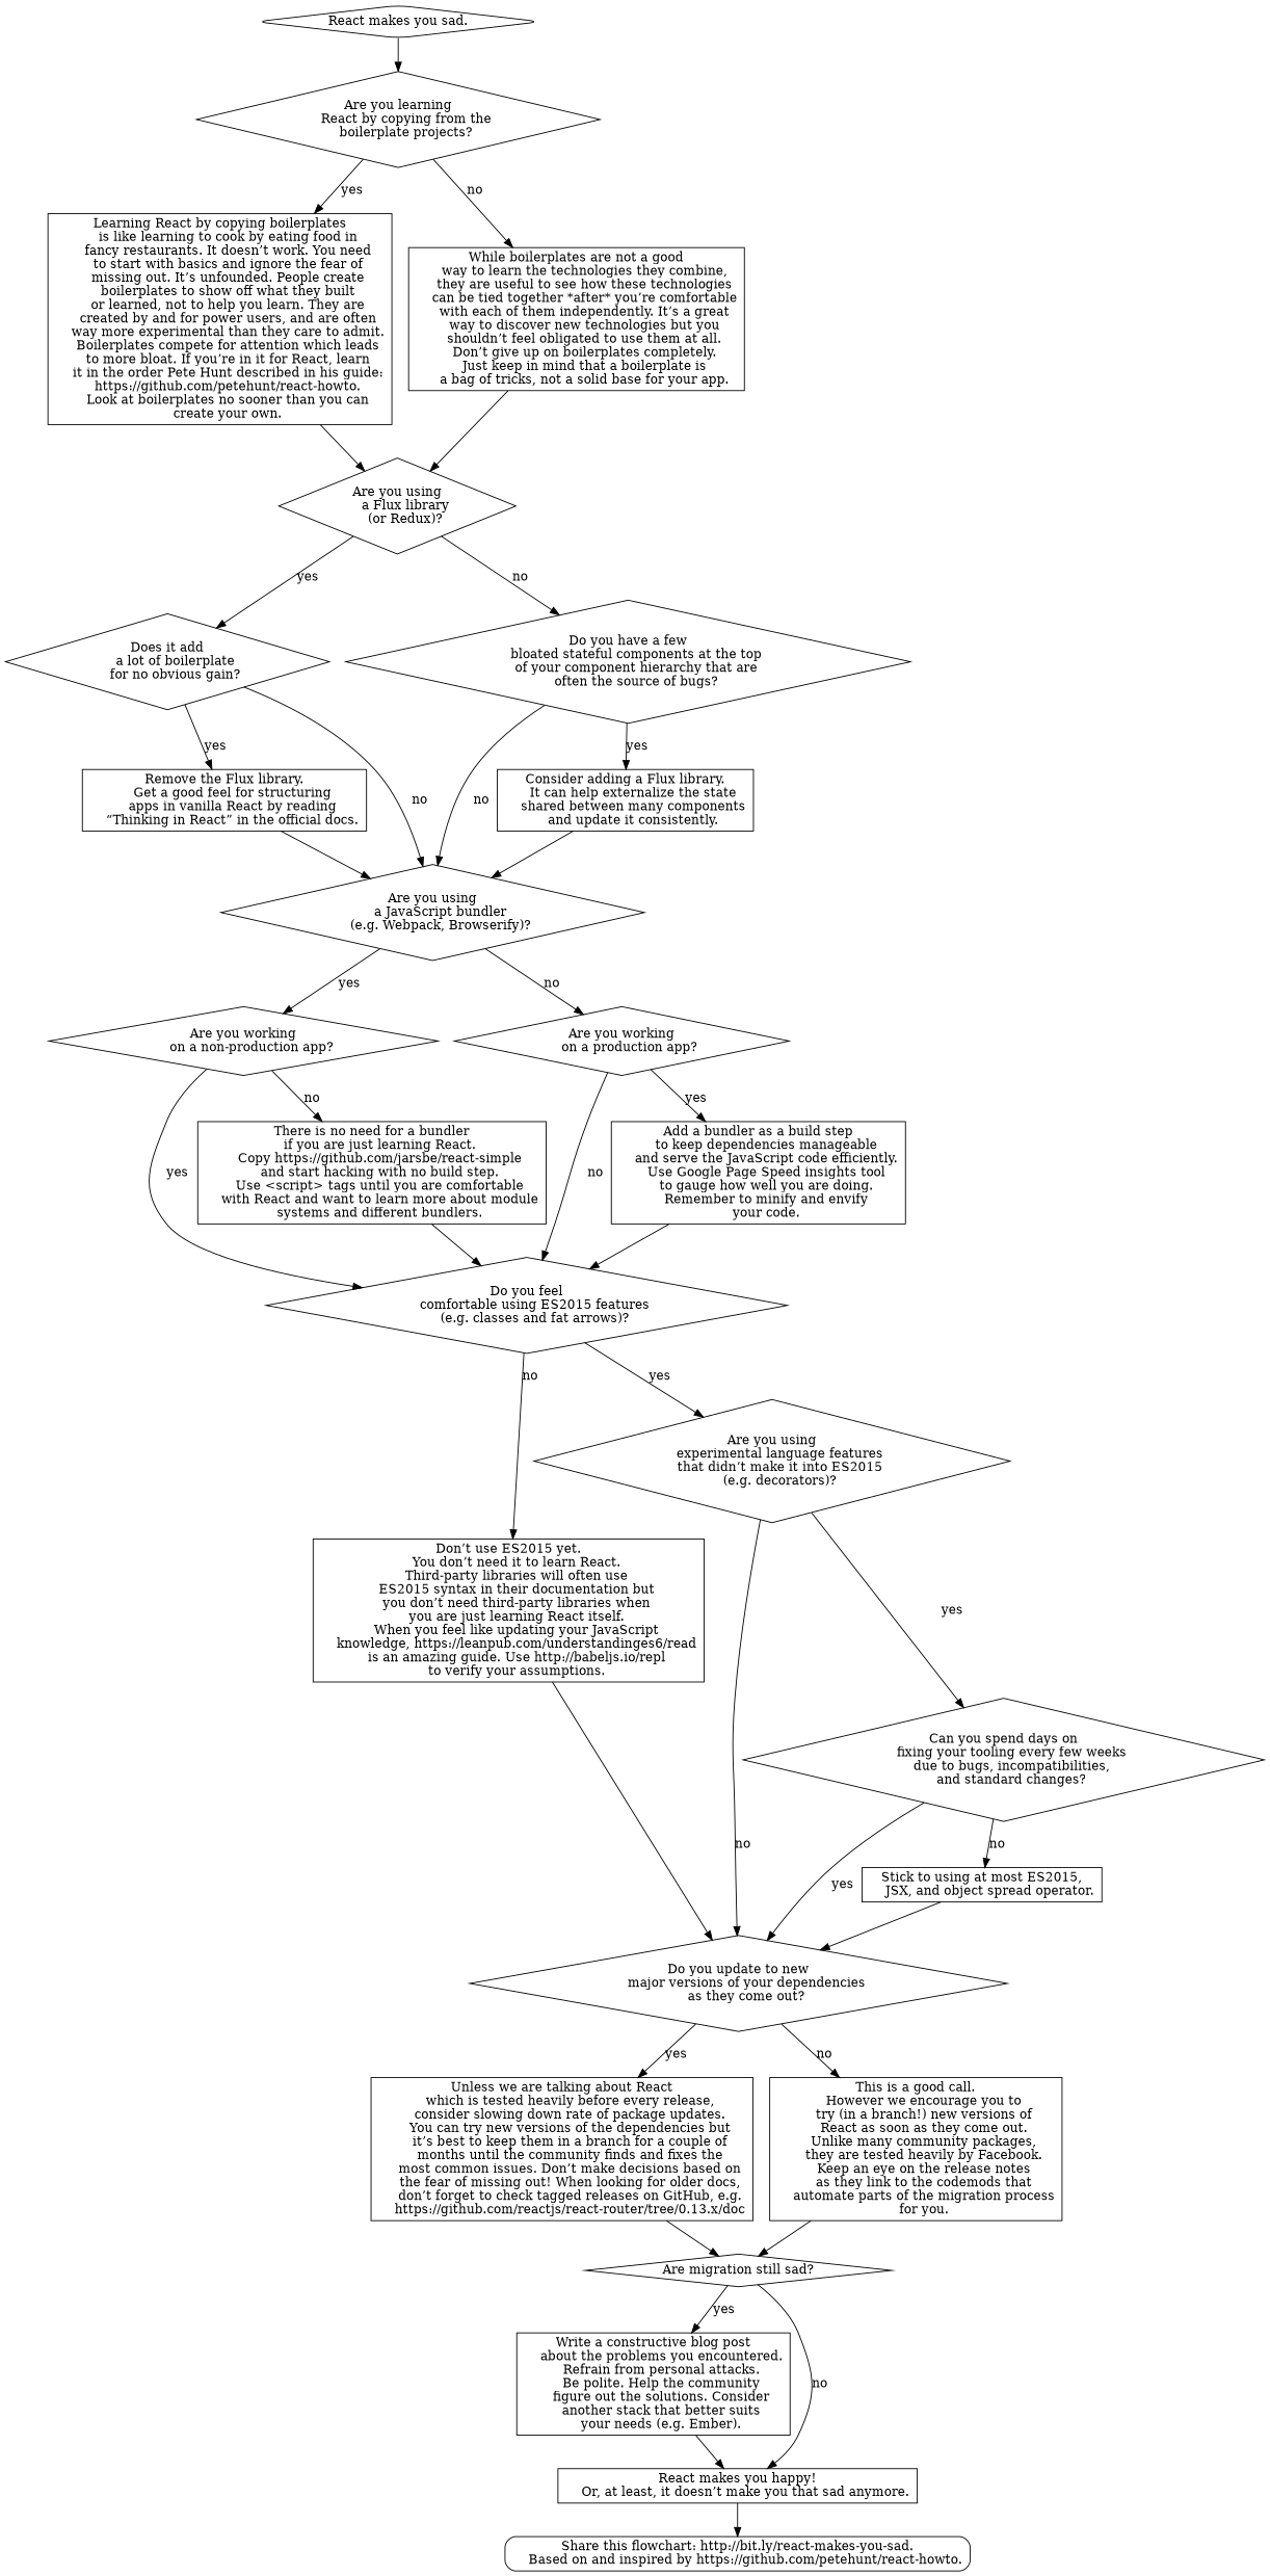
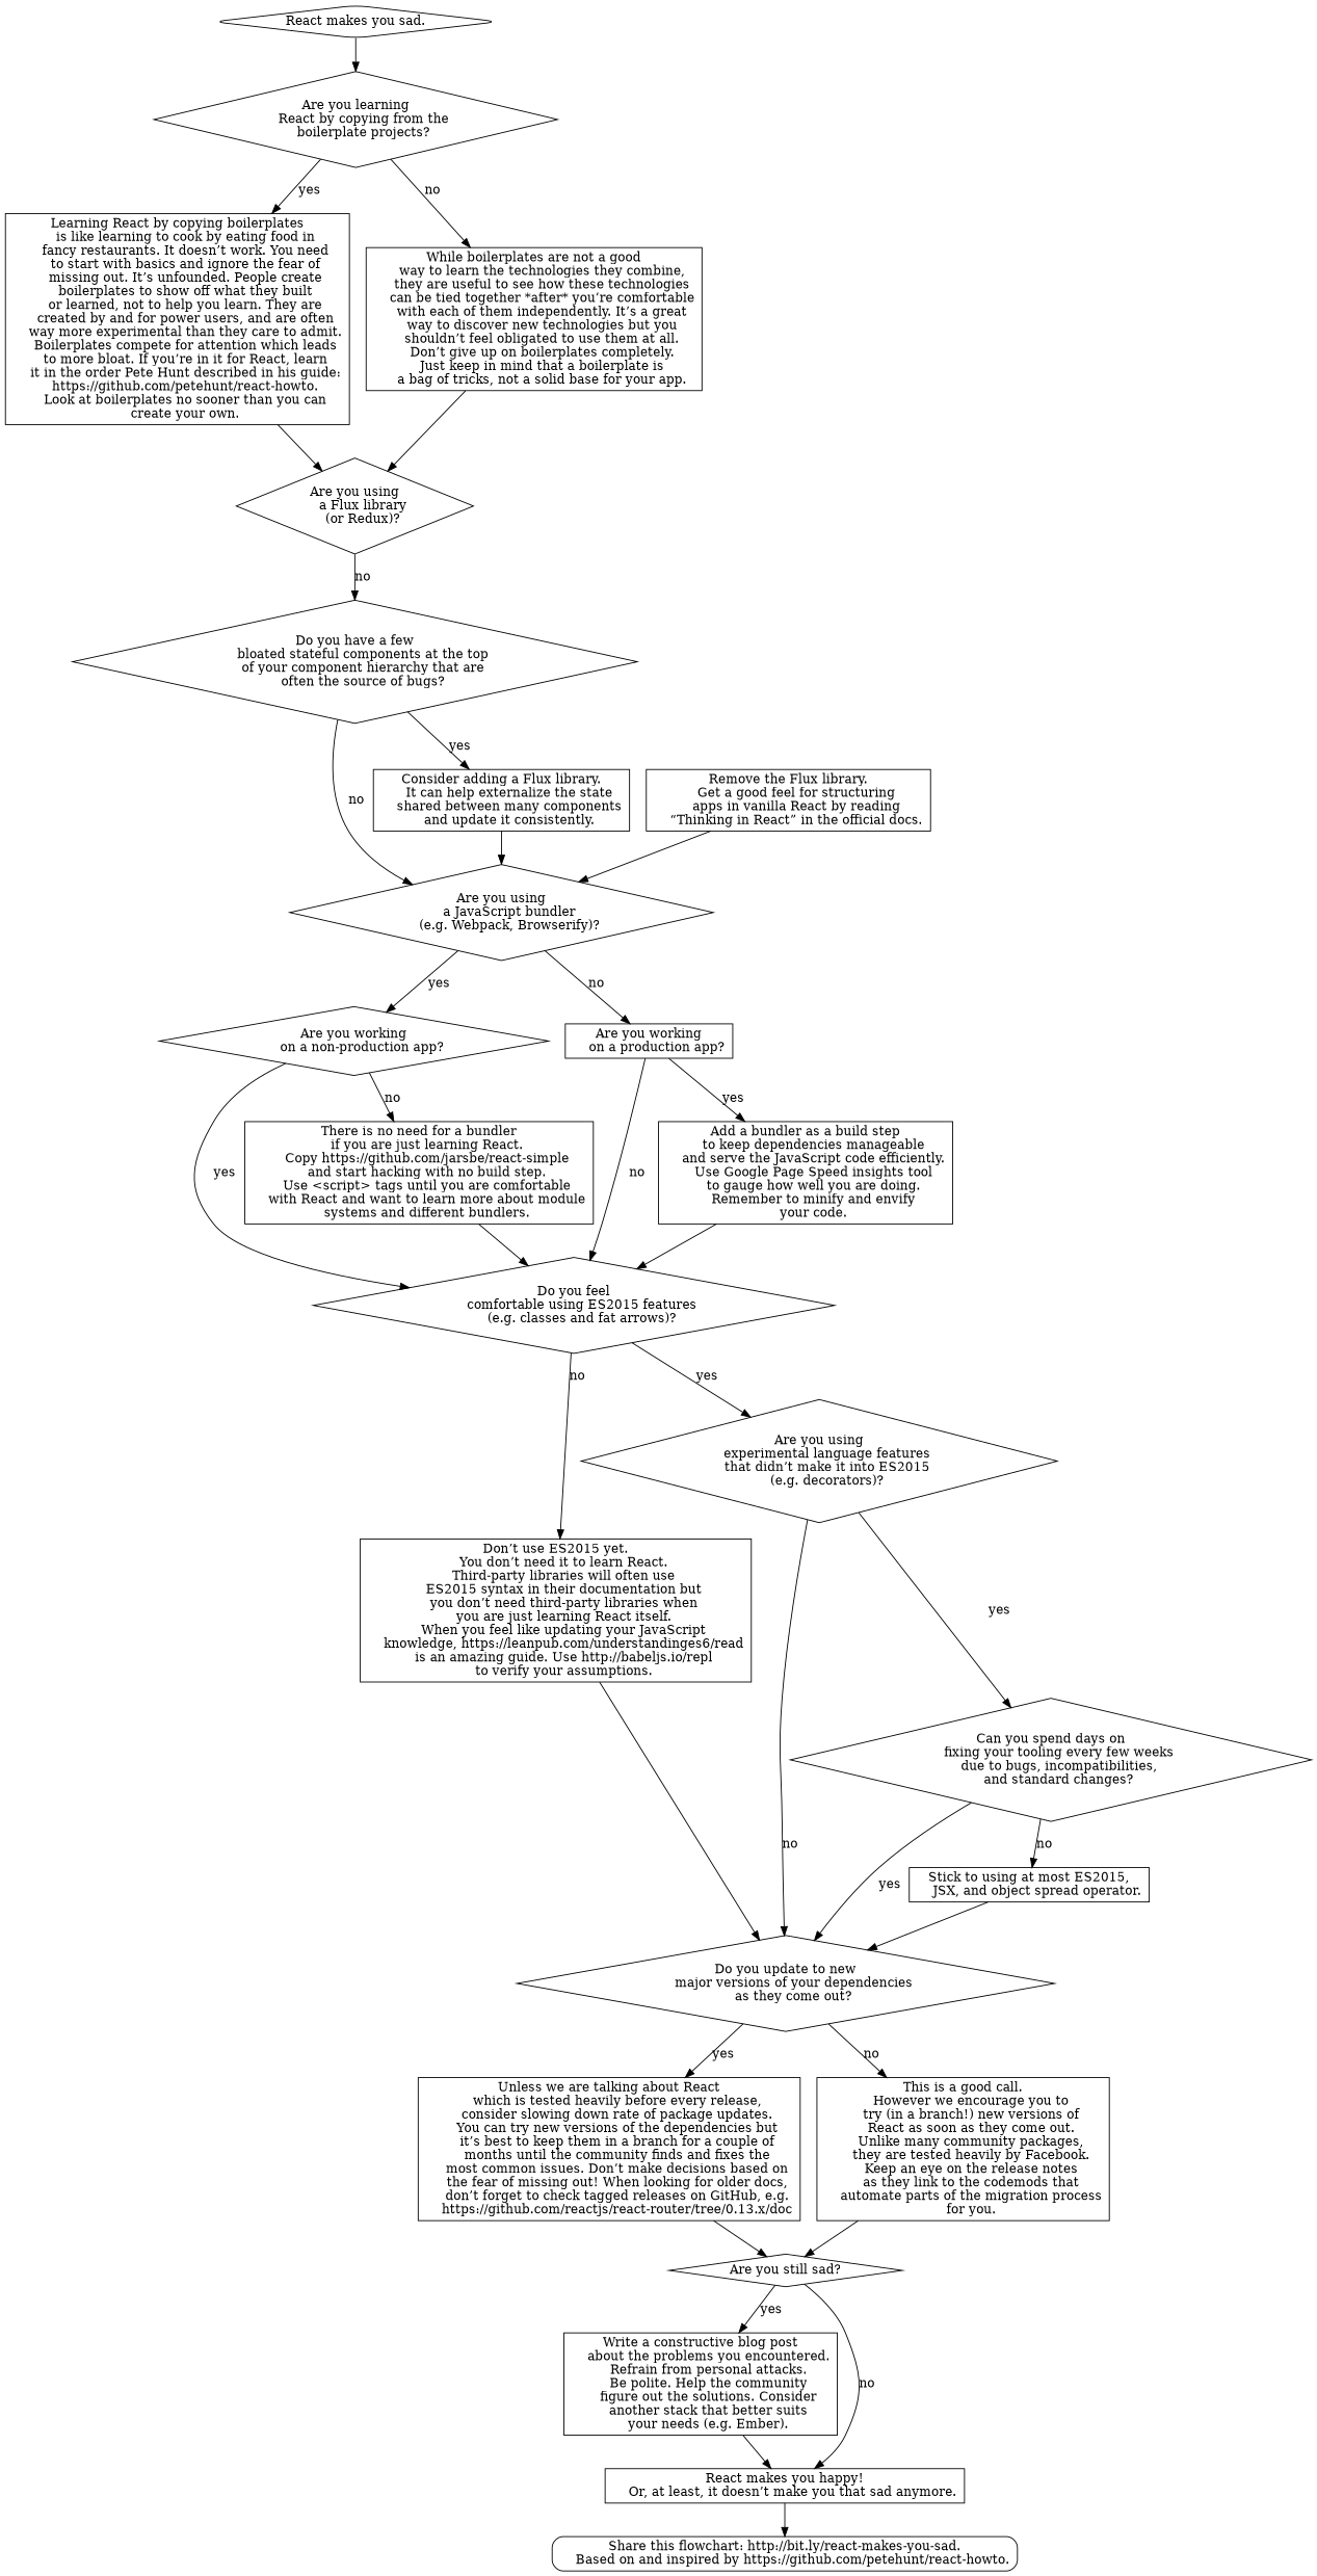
  digraph {
    node [shape=diamond]
    n1 [label="React makes you sad." style=rounded]
    n2 [label="Are you learning\n    React by copying from the\n    boilerplate projects?"]
    n3 [label="Learning React by copying boilerplates\n    is like learning to cook by eating food in\n    fancy restaurants. It doesn’t work. You need\n    to start with basics and ignore the fear of\n    missing out. It’s unfounded. People create\n    boilerplates to show off what they built\n    or learned, not to help you learn. They are\n    created by and for power users, and are often\n    way more experimental than they care to admit.\n    Boilerplates compete for attention which leads\n    to more bloat. If you’re in it for React, learn\n    it in the order Pete Hunt described in his guide:\n    https://github.com/petehunt/react-howto.\n    Look at boilerplates no sooner than you can\n    create your own." shape=box]
    n4 [label="While boilerplates are not a good\n    way to learn the technologies they combine,\n    they are useful to see how these technologies\n    can be tied together *after* you’re comfortable\n    with each of them independently. It’s a great\n    way to discover new technologies but you\n    shouldn’t feel obligated to use them at all.\n    Don’t give up on boilerplates completely.\n    Just keep in mind that a boilerplate is\n    a bag of tricks, not a solid base for your app." shape=box]
    n5 [label="Are you using\n    a Flux library\n    (or Redux)?"]
-   n6 [label="Does it add\n    a lot of boilerplate\n    for no obvious gain?"]
    n7 [label="Do you have a few\n    bloated stateful components at the top\n    of your component hierarchy that are\n    often the source of bugs?"]
    n8 [label="Remove the Flux library.\n    Get a good feel for structuring\n    apps in vanilla React by reading\n    “Thinking in React” in the official docs." shape=box]
    n9 [label="Are you using\n    a JavaScript bundler\n    (e.g. Webpack, Browserify)?"]
    n10 [label="Consider adding a Flux library.\n    It can help externalize the state\n    shared between many components\n    and update it consistently." shape=box]
    n11 [label="Are you working\n    on a non-production app?"]
-   n12 [label="Are you working\n    on a production app?"]
+   n12 [label="Are you working\n    on a production app?" shape=box]
    n13 [label="Do you feel\n    comfortable using ES2015 features\n    (e.g. classes and fat arrows)?"]
    n14 [label="There is no need for a bundler\n    if you are just learning React.\n    Copy https://github.com/jarsbe/react-simple\n    and start hacking with no build step.\n    Use <script> tags until you are comfortable\n    with React and want to learn more about module\n    systems and different bundlers." shape=box]
    n15 [label="Add a bundler as a build step\n    to keep dependencies manageable\n    and serve the JavaScript code efficiently.\n    Use Google Page Speed insights tool\n    to gauge how well you are doing.\n    Remember to minify and envify\n    your code." shape=box]
    n16 [label="Don’t use ES2015 yet.\n    You don’t need it to learn React.\n    Third-party libraries will often use\n    ES2015 syntax in their documentation but\n    you don’t need third-party libraries when\n    you are just learning React itself.\n    When you feel like updating your JavaScript\n    knowledge, https://leanpub.com/understandinges6/read\n    is an amazing guide. Use http://babeljs.io/repl\n    to verify your assumptions." shape=box]
    n17 [label="Are you using\n    experimental language features\n    that didn’t make it into ES2015\n    (e.g. decorators)?"]
    n18 [label="Do you update to new\n    major versions of your dependencies\n    as they come out?"]
    n19 [label="Can you spend days on\n    fixing your tooling every few weeks\n    due to bugs, incompatibilities,\n    and standard changes?"]
    n20 [label="Unless we are talking about React\n    which is tested heavily before every release,\n    consider slowing down rate of package updates.\n    You can try new versions of the dependencies but\n    it’s best to keep them in a branch for a couple of\n    months until the community finds and fixes the\n    most common issues. Don’t make decisions based on\n    the fear of missing out! When looking for older docs,\n    don’t forget to check tagged releases on GitHub, e.g.\n    https://github.com/reactjs/react-router/tree/0.13.x/doc" shape=box]
    n21 [label="This is a good call.\n    However we encourage you to\n    try (in a branch!) new versions of\n    React as soon as they come out.\n    Unlike many community packages,\n    they are tested heavily by Facebook.\n    Keep an eye on the release notes\n    as they link to the codemods that\n    automate parts of the migration process\n    for you." shape=box]
    n22 [label="Stick to using at most ES2015,\n    JSX, and object spread operator." shape=box]
-   n23 [label="Are migration still sad?"]
+   n23 [label="Are you still sad?"]
    n24 [label="Write a constructive blog post\n    about the problems you encountered.\n    Refrain from personal attacks.\n    Be polite. Help the community\n    figure out the solutions. Consider\n    another stack that better suits\n    your needs (e.g. Ember)." shape=box]
    n25 [label="React makes you happy!\n    Or, at least, it doesn’t make you that sad anymore." shape=box]
    n26 [label="Share this flowchart: http://bit.ly/react-makes-you-sad.\n    Based on and inspired by https://github.com/petehunt/react-howto." shape=box style=rounded]
    n1 -> n2
    n2 -> n3 [label=yes]
    n2 -> n4 [label=no]
    n3 -> n5
    n4 -> n5
-   n5 -> n6 [label=yes]
    n5 -> n7 [label=no]
-   n6 -> n8 [label=yes]
-   n6 -> n9 [label=no]
    n7 -> n9 [label=no]
    n7 -> n10 [label=yes]
    n8 -> n9
    n9 -> n11 [label=yes]
    n9 -> n12 [label=no]
    n10 -> n9
    n11 -> n13 [label=yes]
    n11 -> n14 [label=no]
    n12 -> n13 [label=no]
    n12 -> n15 [label=yes]
    n13 -> n16 [label=no]
    n13 -> n17 [label=yes]
    n14 -> n13
    n15 -> n13
    n16 -> n18
    n17 -> n18 [label=no]
    n17 -> n19 [label=yes]
    n18 -> n20 [label=yes]
    n18 -> n21 [label=no]
    n19 -> n18 [label=yes]
    n19 -> n22 [label=no]
    n20 -> n23
    n21 -> n23
    n22 -> n18
    n23 -> n24 [label=yes]
    n23 -> n25 [label=no]
    n24 -> n25
    n25 -> n26
  }
